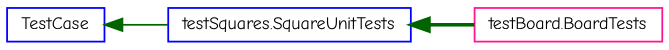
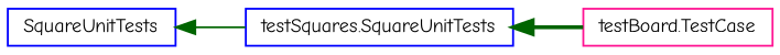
  digraph {
    fontname="Comic Neue"
    rankdir=LR
    node [color=blue fillcolor=white fontname="Comic Neue" fontsize=10 shape=record style=filled]
    edge [color=darkgreen dir=back fontname="Comic Neue" fontsize=10 labelfontname=Helvetica labelfontsize=10]
-   n1 [height=0.2 label=TestCase width=0.4]
+   n1 [height=0.2 label=SquareUnitTests width=0.4]
    n2 [height=0.2 label="testSquares.SquareUnitTests" width=0.4]
-   n3 [color=deeppink height=0.2 label="testBoard.BoardTests" width=0.4]
+   n3 [color=deeppink height=0.2 label="testBoard.TestCase" width=0.4]
    n1 -> n2 [style=solid]
    n2 -> n3 [style=bold]
  }
